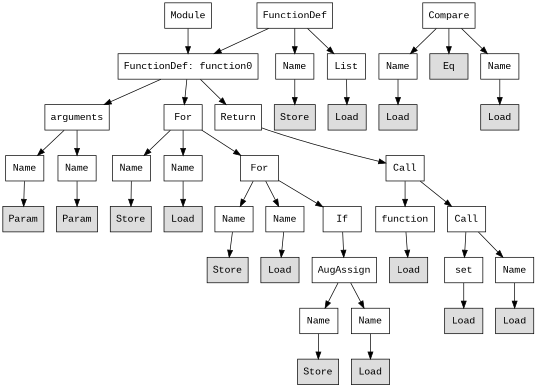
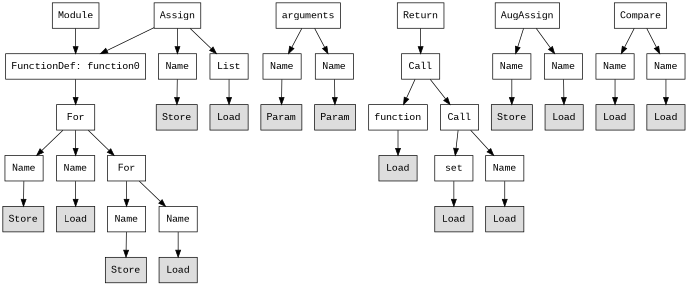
  digraph {
    fontname="Liberation Mono"
    node [fontname="Liberation Mono" shape=rect]
    edge [fontname="Liberation Mono"]
    n1 [label=Module]
    n2 [label="FunctionDef: function0"]
    n3 [label=arguments]
    n4 [label=For]
    n5 [label=Return]
    n6 [label=Name]
    n7 [label=Name]
-   n8 [label=FunctionDef]
+   n8 [label=Assign]
    n9 [label=Name]
    n10 [label=List]
    n11 [label=Name]
    n12 [label=Name]
    n13 [label=For]
    n14 [label=Call]
    n15 [fillcolor="#dddddd" label=Param style=filled]
    n16 [fillcolor="#dddddd" label=Param style=filled]
    n17 [fillcolor="#dddddd" label=Store style=filled]
    n18 [fillcolor="#dddddd" label=Load style=filled]
    n19 [fillcolor="#dddddd" label=Store style=filled]
    n20 [fillcolor="#dddddd" label=Load style=filled]
    n21 [label=Name]
    n22 [label=Name]
-   n23 [label=If]
    n24 [label=function]
    n25 [label=Call]
    n26 [fillcolor="#dddddd" label=Store style=filled]
    n27 [fillcolor="#dddddd" label=Load style=filled]
    n28 [label=AugAssign]
    n29 [fillcolor="#dddddd" label=Load style=filled]
    n30 [label=set]
    n31 [label=Name]
    n32 [label=Compare]
    n33 [label=Name]
-   n34 [fillcolor="#dddddd" label=Eq style=filled]
    n35 [label=Name]
    n36 [label=Name]
    n37 [label=Name]
    n38 [fillcolor="#dddddd" label=Load style=filled]
    n39 [fillcolor="#dddddd" label=Load style=filled]
    n40 [fillcolor="#dddddd" label=Load style=filled]
    n41 [fillcolor="#dddddd" label=Load style=filled]
    n42 [fillcolor="#dddddd" label=Store style=filled]
    n43 [fillcolor="#dddddd" label=Load style=filled]
    n1 -> n2
-   n2 -> n3
    n2 -> n4
-   n2 -> n5
    n3 -> n6
    n3 -> n7
    n4 -> n11
    n4 -> n12
    n4 -> n13
    n5 -> n14
    n6 -> n15
    n7 -> n16
    n8 -> n2
    n8 -> n9
    n8 -> n10
    n9 -> n17
    n10 -> n18
    n11 -> n19
    n12 -> n20
    n13 -> n21
    n13 -> n22
-   n13 -> n23
    n14 -> n24
    n14 -> n25
    n21 -> n26
    n22 -> n27
-   n23 -> n28
    n24 -> n29
    n25 -> n30
    n25 -> n31
    n28 -> n36
    n28 -> n37
    n30 -> n38
    n31 -> n39
    n32 -> n33
-   n32 -> n34
    n32 -> n35
    n33 -> n40
    n35 -> n41
    n36 -> n42
    n37 -> n43
  }
